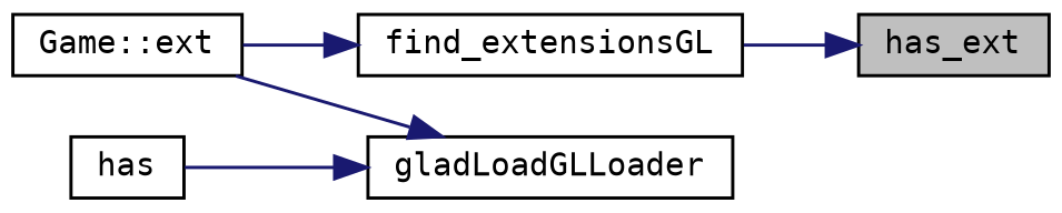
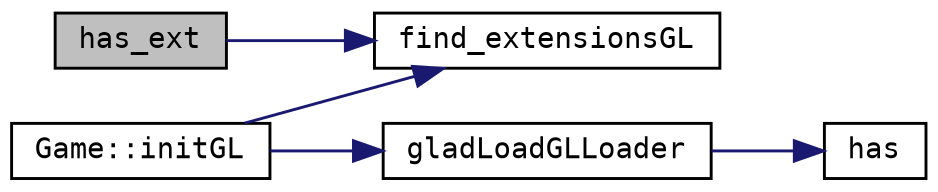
  digraph {
    fontname="DejaVu Sans Mono"
    rankdir=RL
    node [color=black fillcolor=white fontname="DejaVu Sans Mono" fontsize=10 shape=record style=filled]
    edge [color=midnightblue dir=back fontname="DejaVu Sans Mono" fontsize=10 labelfontname=Helvetica labelfontsize=10 style=solid]
    n1 [fillcolor=grey75 fontcolor=black height=0.2 label=has_ext width=0.4]
    n2 [height=0.2 label=find_extensionsGL width=0.4]
-   n3 [height=0.2 label="Game::ext" width=0.4]
+   n3 [height=0.2 label="Game::initGL" width=0.4]
    n4 [height=0.2 label=gladLoadGLLoader width=0.4]
    n5 [height=0.2 label=has width=0.4]
-   n1 -> n2
+   n2 -> n1
    n2 -> n3
    n4 -> n3
-   n4 -> n5
+   n5 -> n4
  }
